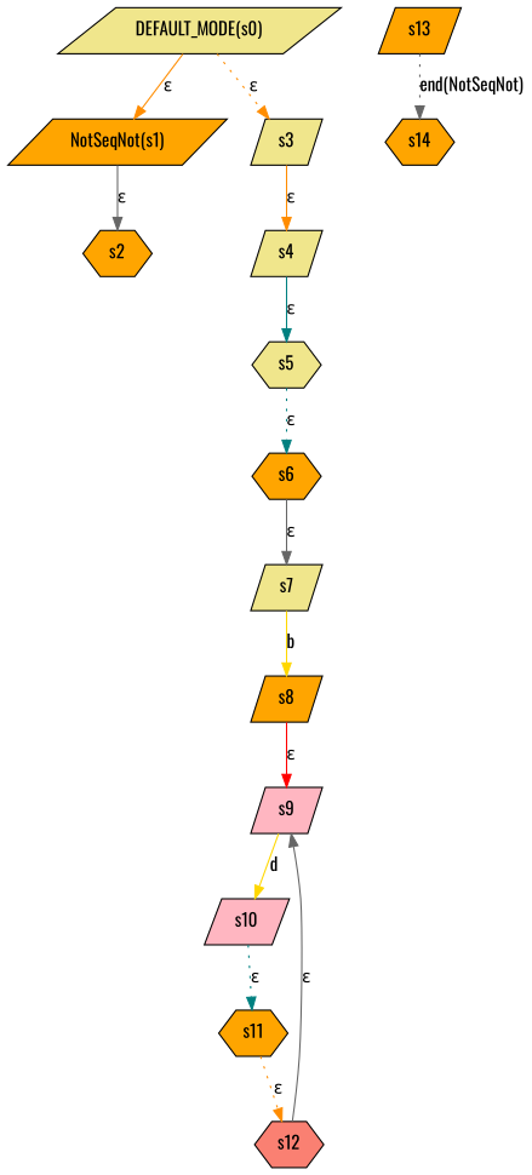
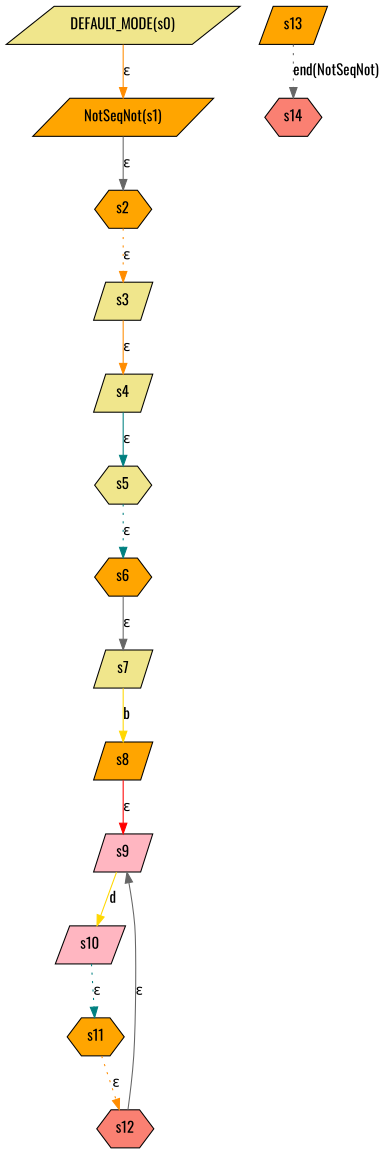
  digraph {
    fontname=Oswald
    rankdir=TB
    node [fillcolor=orange fontname=Oswald shape=parallelogram style=filled]
    edge [color=darkorange fontname=Oswald style=solid]
    "DEFAULT_MODE(s0)" [fillcolor=khaki]
    "NotSeqNot(s1)"
    s2 [shape=hexagon]
    s3 [fillcolor=khaki]
    s4 [fillcolor=khaki]
    s5 [fillcolor=khaki shape=hexagon]
    s6 [shape=hexagon]
    s7 [fillcolor=khaki]
    s8
    s9 [fillcolor=lightpink]
    s10 [fillcolor=lightpink]
    s11 [shape=hexagon]
    s12 [fillcolor=salmon shape=hexagon]
-   s14 [shape=hexagon]
+   s14 [fillcolor=salmon shape=hexagon]
    s13
    "DEFAULT_MODE(s0)" -> "NotSeqNot(s1)" [label="ε"]
    "NotSeqNot(s1)" -> s2 [color=gray40 label="ε"]
-   "DEFAULT_MODE(s0)" -> s3 [label="ε" style=dotted]
+   s2 -> s3 [label="ε" style=dotted]
    s3 -> s4 [label="ε"]
    s4 -> s5 [color=teal label="ε"]
    s5 -> s6 [color=teal label="ε" style=dotted]
    s6 -> s7 [color=gray40 label="ε"]
    s7 -> s8 [color=gold label=b style=""]
    s8 -> s9 [color=red label="ε"]
    s9 -> s10 [color=gold label=d style=""]
    s10 -> s11 [color=teal label="ε" style=dotted]
    s11 -> s12 [label="ε" style=dotted]
    s12 -> s9 [color=gray40 label="ε"]
    s13 -> s14 [color=gray40 label="end(NotSeqNot)" style=dotted]
  }
